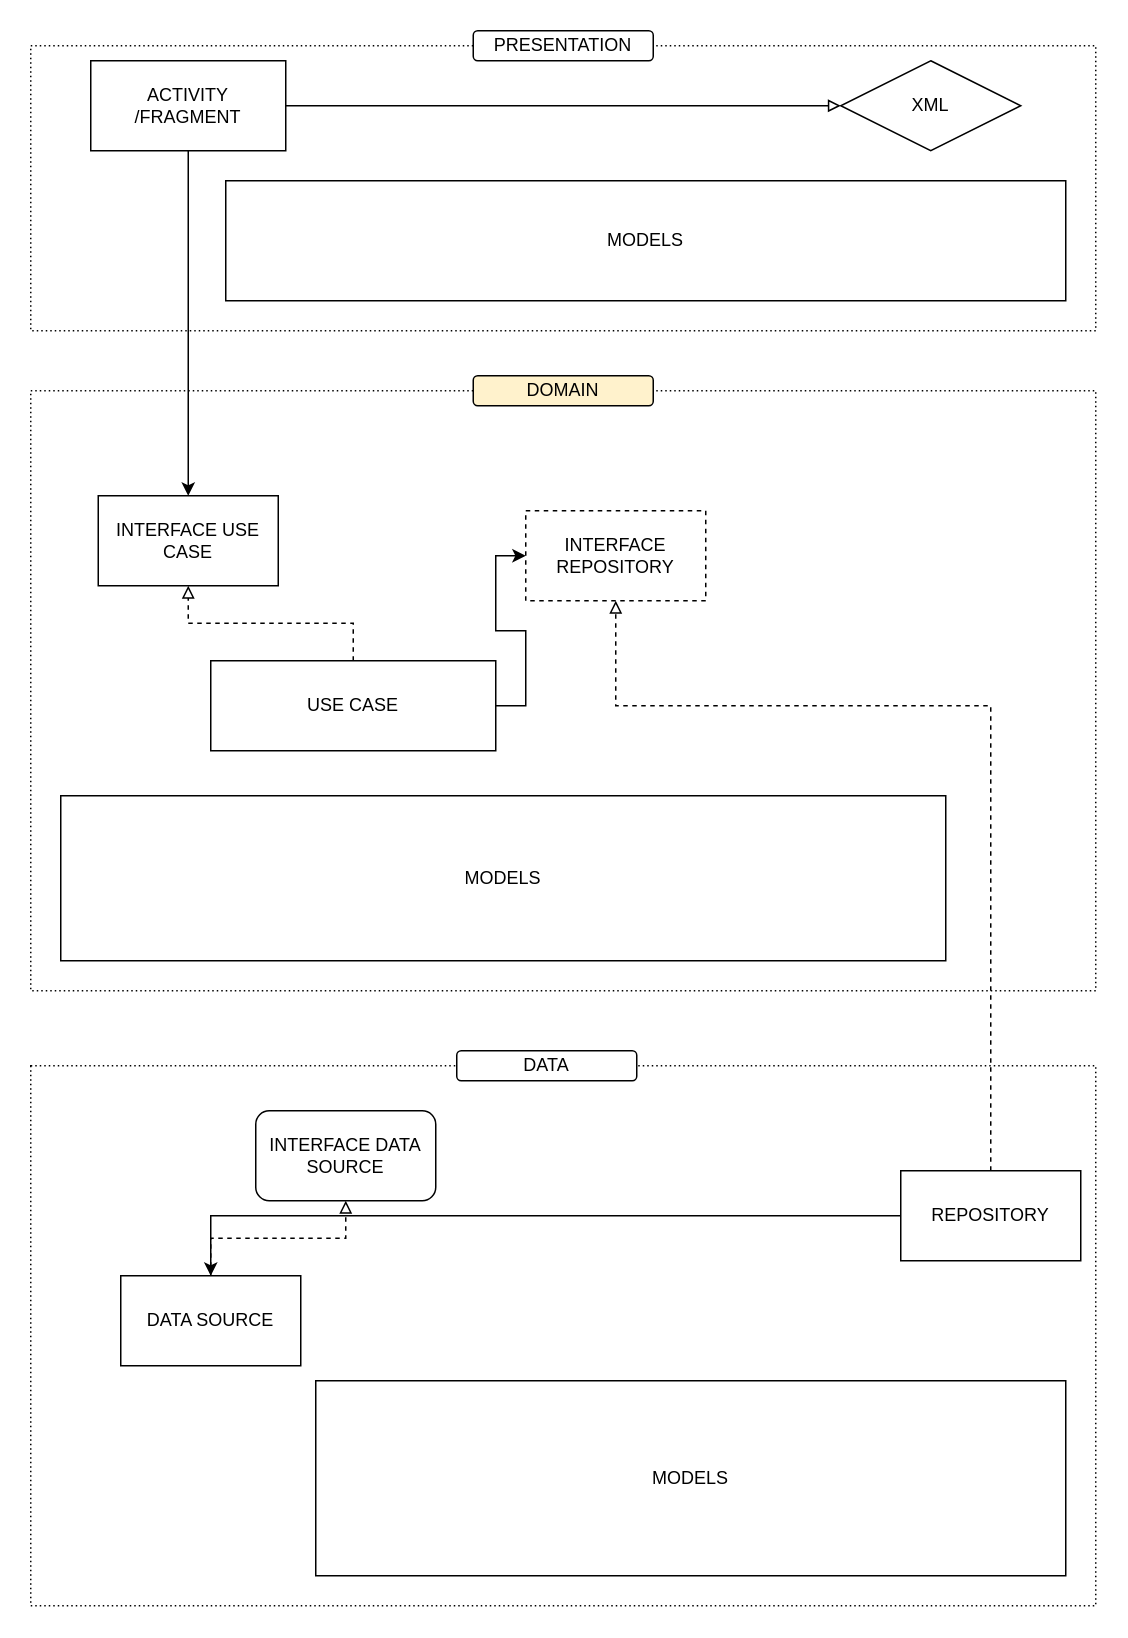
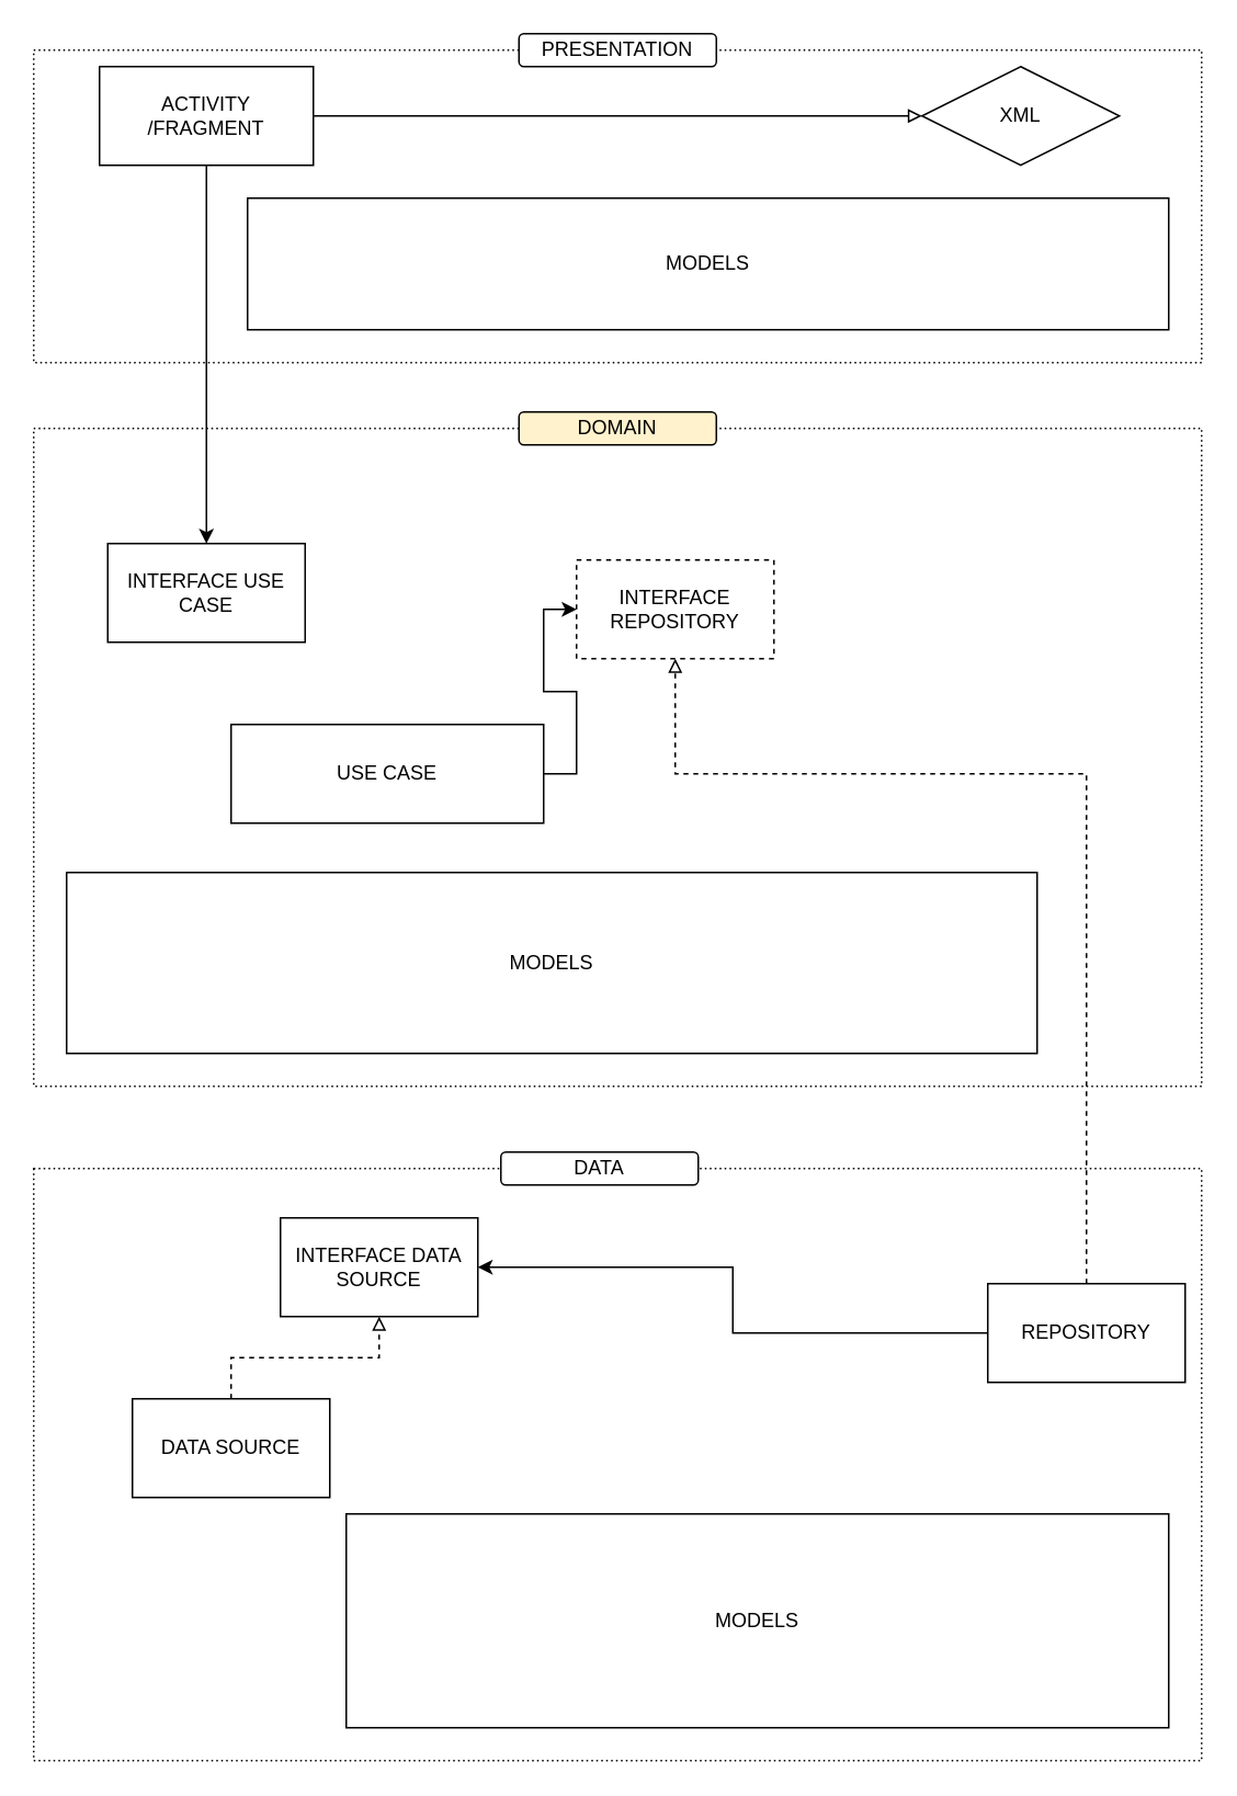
  <mxCell id="0" />
  <mxCell id="1" parent="0" />
  <mxCell id="2" value="" style="rounded=0;whiteSpace=wrap;html=1;dashed=1;dashPattern=1 2;" vertex="1" parent="1"><mxGeometry x="20" y="30" width="710" height="190" as="geometry" /></mxCell>
  <mxCell id="3" value="MODELS" style="rounded=0;whiteSpace=wrap;html=1;" vertex="1" parent="1"><mxGeometry x="150" y="120" width="560" height="80" as="geometry" /></mxCell>
  <mxCell id="4" value="" style="rounded=0;whiteSpace=wrap;html=1;dashed=1;dashPattern=1 2;" vertex="1" parent="1"><mxGeometry x="20" y="260" width="710" height="400" as="geometry" /></mxCell>
  <mxCell id="5" value="" style="rounded=0;whiteSpace=wrap;html=1;dashed=1;dashPattern=1 2;" vertex="1" parent="1"><mxGeometry x="20" y="710" width="710" height="360" as="geometry" /></mxCell>
  <mxCell id="6" value="XML" style="rhombus;whiteSpace=wrap;html=1;" vertex="1" parent="1"><mxGeometry x="560" y="40" width="120" height="60" as="geometry" /></mxCell>
  <mxCell id="7" value="INTERFACE REPOSITORY" style="rounded=0;whiteSpace=wrap;html=1;dashed=1;" vertex="1" parent="1"><mxGeometry x="350" y="340" width="120" height="60" as="geometry" /></mxCell>
  <mxCell id="8" style="edgeStyle=orthogonalEdgeStyle;rounded=0;orthogonalLoop=1;jettySize=auto;html=1;strokeWidth=1;endArrow=classic;endFill=1;" edge="1" parent="1" source="10" target="14"><mxGeometry relative="1" as="geometry" /></mxCell>
  <mxCell id="9" style="edgeStyle=orthogonalEdgeStyle;rounded=0;orthogonalLoop=1;jettySize=auto;html=1;strokeWidth=1;endArrow=block;endFill=0;" edge="1" parent="1" source="10" target="6"><mxGeometry relative="1" as="geometry" /></mxCell>
  <mxCell id="10" value="ACTIVITY&lt;br&gt;/FRAGMENT" style="rounded=0;whiteSpace=wrap;html=1;" vertex="1" parent="1"><mxGeometry x="60" y="40" width="130" height="60" as="geometry" /></mxCell>
- <mxCell id="11" style="edgeStyle=orthogonalEdgeStyle;rounded=0;orthogonalLoop=1;jettySize=auto;html=1;exitX=0.5;exitY=0;exitDx=0;exitDy=0;entryX=0.5;entryY=1;entryDx=0;entryDy=0;dashed=1;endArrow=block;endFill=0;" edge="1" parent="1" source="13" target="14"><mxGeometry relative="1" as="geometry" /></mxCell>
  <mxCell id="12" style="edgeStyle=orthogonalEdgeStyle;rounded=0;orthogonalLoop=1;jettySize=auto;html=1;entryX=0;entryY=0.5;entryDx=0;entryDy=0;" edge="1" parent="1" source="13" target="7"><mxGeometry relative="1" as="geometry" /></mxCell>
  <mxCell id="13" value="USE CASE" style="rounded=0;whiteSpace=wrap;html=1;" vertex="1" parent="1"><mxGeometry x="140" y="440" width="190" height="60" as="geometry" /></mxCell>
  <mxCell id="14" value="INTERFACE USE CASE" style="rounded=0;whiteSpace=wrap;html=1;" vertex="1" parent="1"><mxGeometry x="65" y="330" width="120" height="60" as="geometry" /></mxCell>
  <mxCell id="15" value="DOMAIN" style="rounded=1;whiteSpace=wrap;html=1;fillColor=#fff2cc;" vertex="1" parent="1"><mxGeometry x="315" y="250" width="120" height="20" as="geometry" /></mxCell>
  <mxCell id="16" value="PRESENTATION" style="rounded=1;whiteSpace=wrap;html=1;" vertex="1" parent="1"><mxGeometry x="315" y="20" width="120" height="20" as="geometry" /></mxCell>
  <mxCell id="17" value="MODELS" style="rounded=0;whiteSpace=wrap;html=1;" vertex="1" parent="1"><mxGeometry x="40" y="530" width="590" height="110" as="geometry" /></mxCell>
  <mxCell id="18" value="DATA" style="rounded=1;whiteSpace=wrap;html=1;" vertex="1" parent="1"><mxGeometry x="304" y="700" width="120" height="20" as="geometry" /></mxCell>
  <mxCell id="19" value="MODELS" style="rounded=0;whiteSpace=wrap;html=1;" vertex="1" parent="1"><mxGeometry x="210" y="920" width="500" height="130" as="geometry" /></mxCell>
  <mxCell id="20" style="edgeStyle=orthogonalEdgeStyle;rounded=0;orthogonalLoop=1;jettySize=auto;html=1;entryX=0.5;entryY=1;entryDx=0;entryDy=0;strokeWidth=1;endArrow=block;endFill=0;dashed=1;" edge="1" parent="1" source="22" target="7"><mxGeometry relative="1" as="geometry"><Array as="points"><mxPoint x="660" y="470" /><mxPoint x="410" y="470" /></Array></mxGeometry></mxCell>
- <mxCell id="21" style="edgeStyle=orthogonalEdgeStyle;rounded=0;orthogonalLoop=1;jettySize=auto;html=1;strokeWidth=1;endArrow=classic;endFill=1;" edge="1" parent="1" source="22" target="24"><mxGeometry relative="1" as="geometry" /></mxCell>
+ <mxCell id="21" style="edgeStyle=orthogonalEdgeStyle;rounded=0;orthogonalLoop=1;jettySize=auto;html=1;entryX=1;entryY=0.5;entryDx=0;entryDy=0;strokeWidth=1;endArrow=classic;endFill=1;" edge="1" parent="1" source="22" target="25"><mxGeometry relative="1" as="geometry" /></mxCell>
  <mxCell id="22" value="REPOSITORY" style="rounded=0;whiteSpace=wrap;html=1;" vertex="1" parent="1"><mxGeometry x="600" y="780" width="120" height="60" as="geometry" /></mxCell>
  <mxCell id="23" style="edgeStyle=orthogonalEdgeStyle;rounded=0;orthogonalLoop=1;jettySize=auto;html=1;exitX=0.5;exitY=0;exitDx=0;exitDy=0;entryX=0.5;entryY=1;entryDx=0;entryDy=0;dashed=1;endArrow=block;endFill=0;" edge="1" parent="1" source="24" target="25"><mxGeometry relative="1" as="geometry" /></mxCell>
  <mxCell id="24" value="DATA SOURCE" style="rounded=0;whiteSpace=wrap;html=1;" vertex="1" parent="1"><mxGeometry x="80" y="850" width="120" height="60" as="geometry" /></mxCell>
- <mxCell id="25" value="INTERFACE DATA SOURCE" style="whiteSpace=wrap;html=1;rounded=1;" vertex="1" parent="1"><mxGeometry x="170" y="740" width="120" height="60" as="geometry" /></mxCell>
+ <mxCell id="25" value="INTERFACE DATA SOURCE" style="rounded=0;whiteSpace=wrap;html=1;" vertex="1" parent="1"><mxGeometry x="170" y="740" width="120" height="60" as="geometry" /></mxCell>
